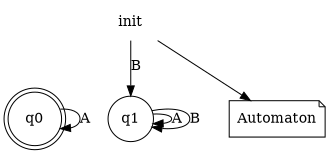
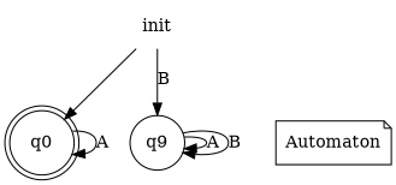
  digraph {
    rankdir=TB
    init [shape=none]
    q0 [shape=doublecircle]
-   q1 [shape=circle]
+   q1 [shape=circle label=q9]
    n4 [label=Automaton shape=note]
-   init -> n4
+   init -> q0
    init -> q1 [label=B]
    q0 -> q0 [label=A]
    q1 -> q1 [label=A]
    q1 -> q1 [label=B]
  }
